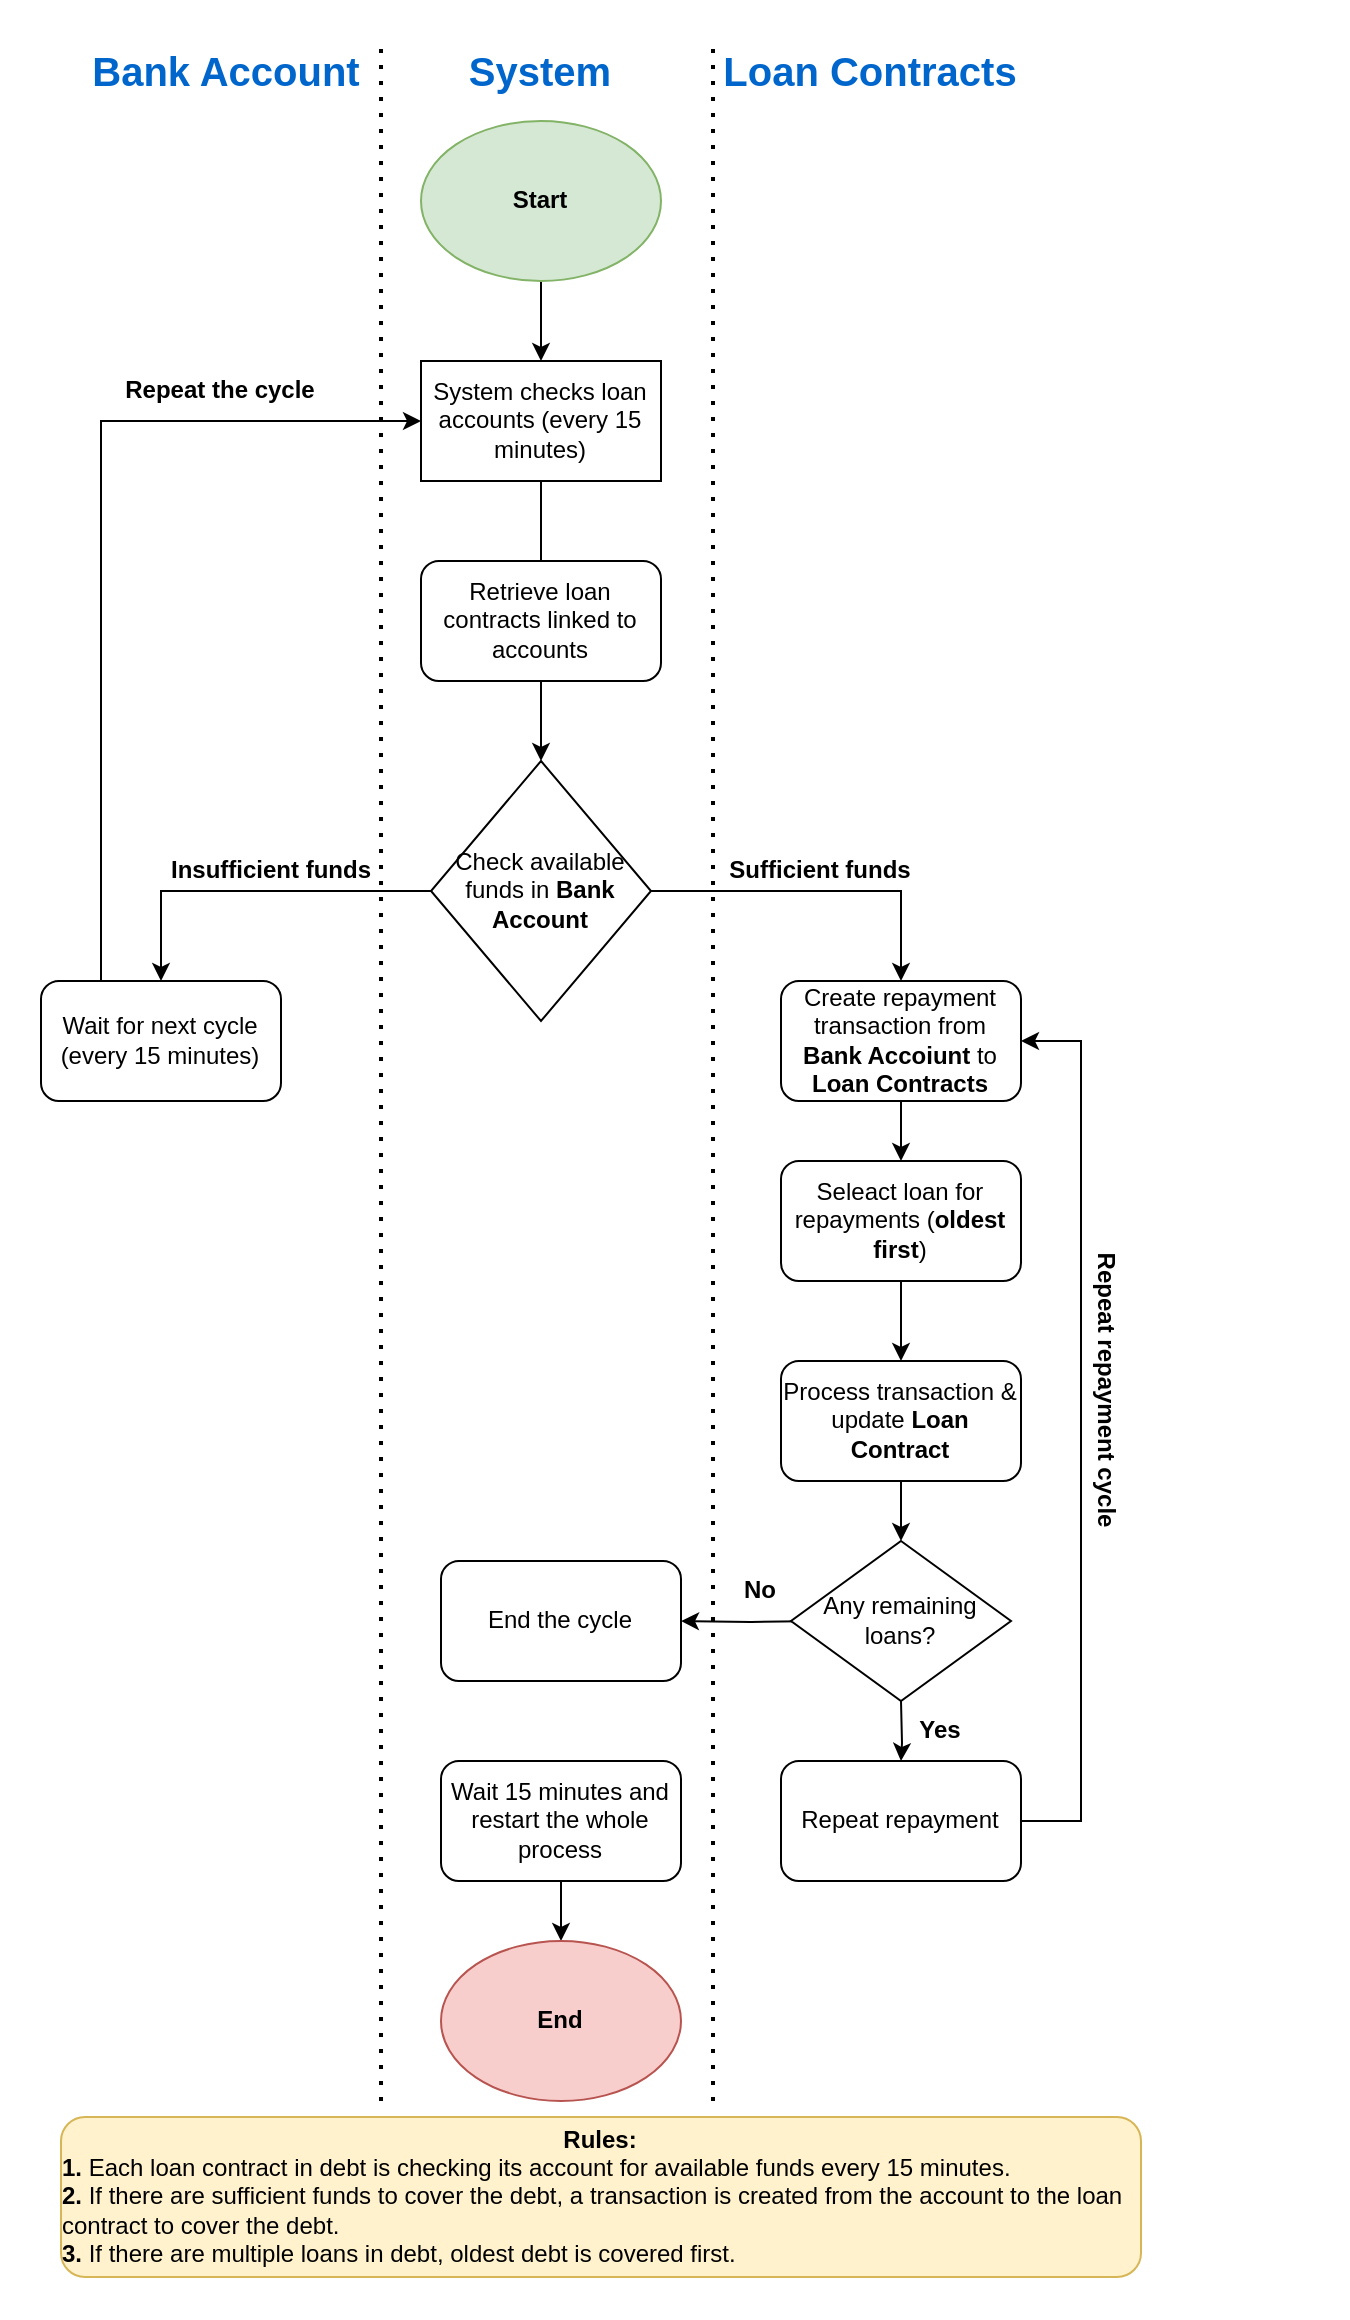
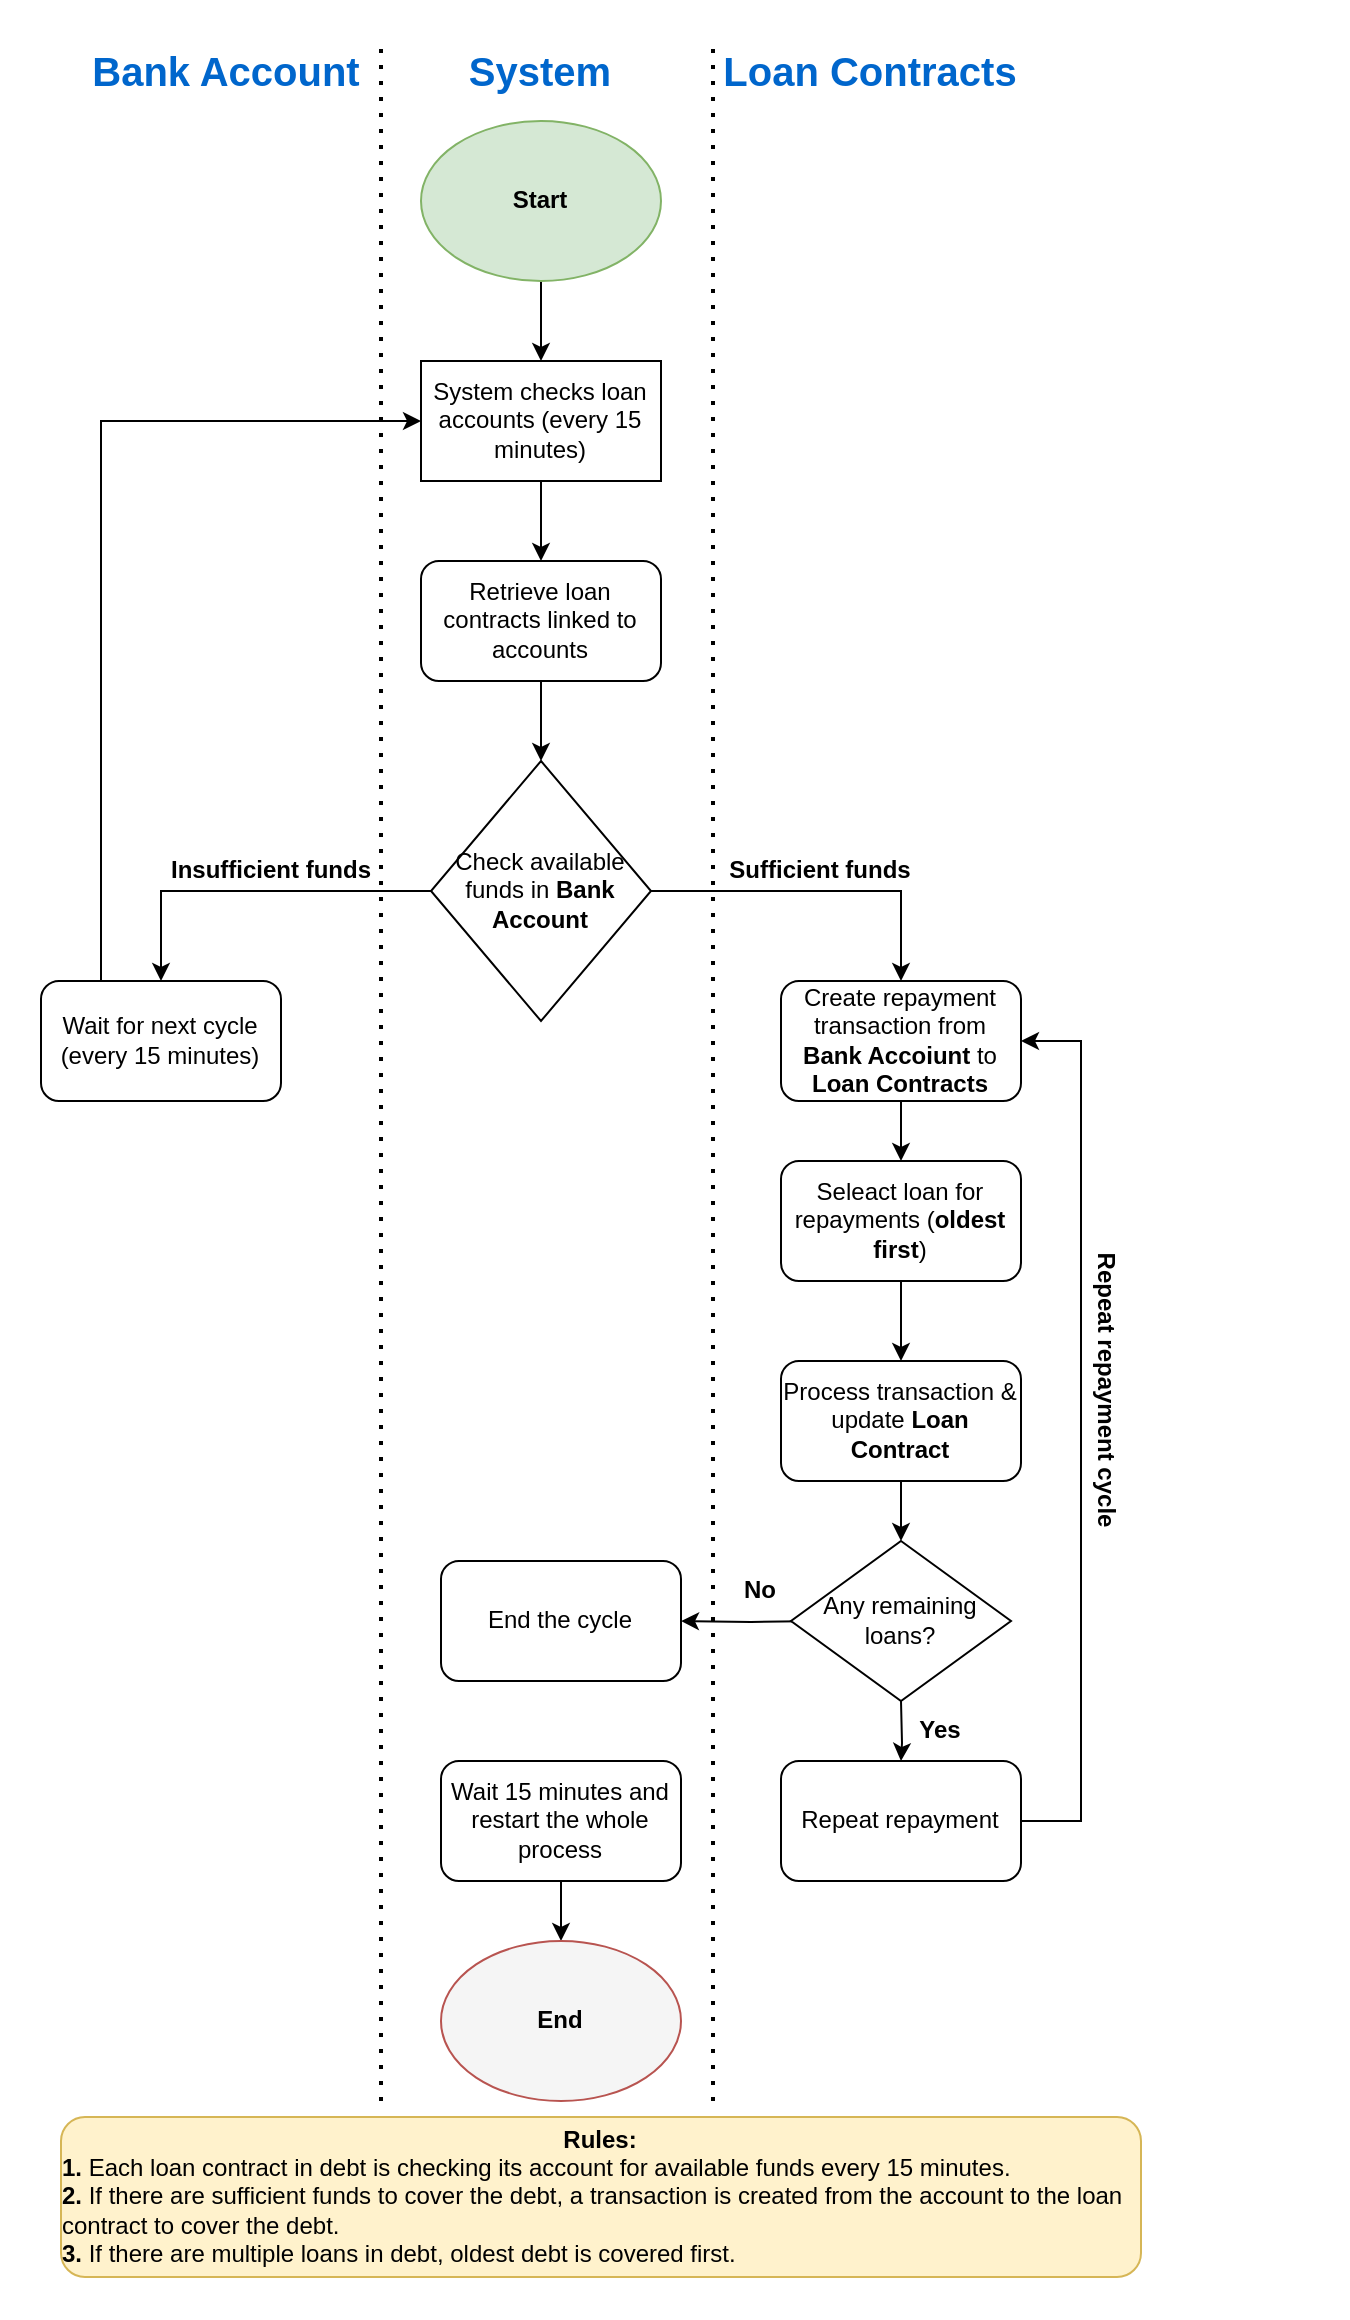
  <mxCell id="0" />
  <mxCell id="1" parent="0" />
  <mxCell id="2" value="" style="edgeStyle=orthogonalEdgeStyle;rounded=0;orthogonalLoop=1;jettySize=auto;html=1;" parent="1" source="3" target="5" edge="1"><mxGeometry relative="1" as="geometry" /></mxCell>
  <mxCell id="3" value="Start" style="ellipse;whiteSpace=wrap;html=1;fillColor=#d5e8d4;strokeColor=#82b366;fontStyle=1" parent="1" vertex="1"><mxGeometry x="210" y="60" width="120" height="80" as="geometry" /></mxCell>
- <mxCell id="4" value="" style="edgeStyle=orthogonalEdgeStyle;rounded=0;orthogonalLoop=1;jettySize=auto;html=1;endArrow=none;" parent="1" source="5" target="7" edge="1"><mxGeometry relative="1" as="geometry" /></mxCell>
+ <mxCell id="4" value="" style="edgeStyle=orthogonalEdgeStyle;rounded=0;orthogonalLoop=1;jettySize=auto;html=1;" parent="1" source="5" target="7" edge="1"><mxGeometry relative="1" as="geometry" /></mxCell>
  <mxCell id="5" value="&lt;span style=&quot;font-weight: normal;&quot;&gt;System checks loan accounts (every 15 minutes)&lt;/span&gt;" style="whiteSpace=wrap;html=1;fontStyle=1;rounded=0;" parent="1" vertex="1"><mxGeometry x="210" y="180" width="120" height="60" as="geometry" /></mxCell>
  <mxCell id="6" value="" style="edgeStyle=orthogonalEdgeStyle;rounded=0;orthogonalLoop=1;jettySize=auto;html=1;" parent="1" source="7" edge="1"><mxGeometry relative="1" as="geometry"><mxPoint x="270" y="380" as="targetPoint" /></mxGeometry></mxCell>
  <mxCell id="7" value="&lt;span style=&quot;font-weight: normal;&quot;&gt;Retrieve loan contracts linked to accounts&lt;/span&gt;" style="rounded=1;whiteSpace=wrap;html=1;fontStyle=1;" parent="1" vertex="1"><mxGeometry x="210" y="280" width="120" height="60" as="geometry" /></mxCell>
  <mxCell id="8" value="Wait for next cycle (every 15 minutes)" style="rounded=1;whiteSpace=wrap;html=1;" parent="1" vertex="1"><mxGeometry x="20" y="490" width="120" height="60" as="geometry" /></mxCell>
  <mxCell id="9" value="" style="edgeStyle=orthogonalEdgeStyle;rounded=0;orthogonalLoop=1;jettySize=auto;html=1;" parent="1" source="10" target="16" edge="1"><mxGeometry relative="1" as="geometry" /></mxCell>
  <mxCell id="10" value="Create repayment transaction from &lt;b&gt;Bank Accoiunt&lt;/b&gt; to &lt;b&gt;Loan Contracts&lt;/b&gt;" style="rounded=1;whiteSpace=wrap;html=1;" parent="1" vertex="1"><mxGeometry x="390" y="490" width="120" height="60" as="geometry" /></mxCell>
  <mxCell id="11" value="" style="endArrow=classic;html=1;rounded=0;entryX=0.5;entryY=0;entryDx=0;entryDy=0;exitX=0;exitY=0.5;exitDx=0;exitDy=0;" parent="1" target="8" edge="1" source="38"><mxGeometry width="50" height="50" relative="1" as="geometry"><mxPoint x="230" y="420" as="sourcePoint" /><mxPoint x="300" y="550" as="targetPoint" /><Array as="points"><mxPoint x="80" y="445" /></Array></mxGeometry></mxCell>
  <mxCell id="12" value="Insufficient funds" style="text;html=1;align=center;verticalAlign=middle;resizable=0;points=[];autosize=1;strokeColor=none;fillColor=none;fontStyle=1" parent="1" vertex="1"><mxGeometry x="80" y="420" width="110" height="30" as="geometry" /></mxCell>
  <mxCell id="13" value="" style="endArrow=classic;html=1;rounded=0;entryX=0.5;entryY=0;entryDx=0;entryDy=0;exitX=1;exitY=0.5;exitDx=0;exitDy=0;" parent="1" source="38" target="10" edge="1"><mxGeometry width="50" height="50" relative="1" as="geometry"><mxPoint x="310" y="420" as="sourcePoint" /><mxPoint x="320" y="550" as="targetPoint" /><Array as="points"><mxPoint x="450" y="445" /></Array></mxGeometry></mxCell>
  <mxCell id="14" value="Sufficient funds" style="text;html=1;align=center;verticalAlign=middle;whiteSpace=wrap;rounded=0;fontStyle=1" parent="1" vertex="1"><mxGeometry x="360" y="420" width="100" height="30" as="geometry" /></mxCell>
  <mxCell id="15" value="" style="edgeStyle=orthogonalEdgeStyle;rounded=0;orthogonalLoop=1;jettySize=auto;html=1;" parent="1" source="16" target="20" edge="1"><mxGeometry relative="1" as="geometry" /></mxCell>
  <mxCell id="16" value="Seleact loan for repayments (&lt;b&gt;oldest first&lt;/b&gt;)" style="rounded=1;whiteSpace=wrap;html=1;" parent="1" vertex="1"><mxGeometry x="390" y="580" width="120" height="60" as="geometry" /></mxCell>
  <mxCell id="17" value="" style="endArrow=none;dashed=1;html=1;dashPattern=1 3;strokeWidth=2;rounded=0;" parent="1" edge="1"><mxGeometry width="50" height="50" relative="1" as="geometry"><mxPoint x="356" y="1050" as="sourcePoint" /><mxPoint x="356" y="20" as="targetPoint" /></mxGeometry></mxCell>
  <mxCell id="18" value="" style="endArrow=none;dashed=1;html=1;dashPattern=1 3;strokeWidth=2;rounded=0;" parent="1" edge="1"><mxGeometry width="50" height="50" relative="1" as="geometry"><mxPoint x="190" y="1050" as="sourcePoint" /><mxPoint x="190" y="20" as="targetPoint" /></mxGeometry></mxCell>
  <mxCell id="19" value="" style="edgeStyle=orthogonalEdgeStyle;rounded=0;orthogonalLoop=1;jettySize=auto;html=1;entryX=0.5;entryY=0;entryDx=0;entryDy=0;" parent="1" source="20" edge="1"><mxGeometry relative="1" as="geometry"><mxPoint x="450" y="770" as="targetPoint" /></mxGeometry></mxCell>
  <mxCell id="20" value="Process transaction &amp;amp; update &lt;b&gt;Loan Contract&lt;/b&gt;" style="rounded=1;whiteSpace=wrap;html=1;" parent="1" vertex="1"><mxGeometry x="390" y="680" width="120" height="60" as="geometry" /></mxCell>
  <mxCell id="21" value="" style="edgeStyle=orthogonalEdgeStyle;rounded=0;orthogonalLoop=1;jettySize=auto;html=1;" parent="1" target="23" edge="1"><mxGeometry relative="1" as="geometry"><mxPoint x="410" y="810" as="sourcePoint" /></mxGeometry></mxCell>
  <mxCell id="22" value="" style="edgeStyle=orthogonalEdgeStyle;rounded=0;orthogonalLoop=1;jettySize=auto;html=1;" parent="1" target="28" edge="1"><mxGeometry relative="1" as="geometry"><mxPoint x="450" y="850" as="sourcePoint" /></mxGeometry></mxCell>
  <mxCell id="23" value="End the cycle" style="rounded=1;whiteSpace=wrap;html=1;" parent="1" vertex="1"><mxGeometry x="220" y="780" width="120" height="60" as="geometry" /></mxCell>
  <mxCell id="24" value="&lt;b&gt;No&lt;/b&gt;" style="text;html=1;align=center;verticalAlign=middle;whiteSpace=wrap;rounded=0;" parent="1" vertex="1"><mxGeometry x="350" y="780" width="60" height="30" as="geometry" /></mxCell>
  <mxCell id="25" value="" style="edgeStyle=orthogonalEdgeStyle;rounded=0;orthogonalLoop=1;jettySize=auto;html=1;" parent="1" source="26" target="27" edge="1"><mxGeometry relative="1" as="geometry" /></mxCell>
  <mxCell id="26" value="Wait 15 minutes and restart the whole process" style="rounded=1;whiteSpace=wrap;html=1;" parent="1" vertex="1"><mxGeometry x="220" y="880" width="120" height="60" as="geometry" /></mxCell>
- <mxCell id="27" value="End" style="ellipse;whiteSpace=wrap;html=1;fontStyle=1;fillColor=#f8cecc;strokeColor=#b85450;" parent="1" vertex="1"><mxGeometry x="220" y="970" width="120" height="80" as="geometry" /></mxCell>
+ <mxCell id="27" value="End" style="ellipse;whiteSpace=wrap;html=1;fontStyle=1;fillColor=#f5f5f5;strokeColor=#b85450;" parent="1" vertex="1"><mxGeometry x="220" y="970" width="120" height="80" as="geometry" /></mxCell>
  <mxCell id="28" value="Repeat repayment" style="rounded=1;whiteSpace=wrap;html=1;" parent="1" vertex="1"><mxGeometry x="390" y="880" width="120" height="60" as="geometry" /></mxCell>
  <mxCell id="29" value="&lt;b&gt;Yes&lt;/b&gt;" style="text;html=1;align=center;verticalAlign=middle;whiteSpace=wrap;rounded=0;" parent="1" vertex="1"><mxGeometry x="440" y="850" width="60" height="30" as="geometry" /></mxCell>
  <mxCell id="30" value="" style="endArrow=classic;html=1;rounded=0;exitX=0.25;exitY=0;exitDx=0;exitDy=0;entryX=0;entryY=0.5;entryDx=0;entryDy=0;" parent="1" source="8" target="5" edge="1"><mxGeometry width="50" height="50" relative="1" as="geometry"><mxPoint x="230" y="590" as="sourcePoint" /><mxPoint x="280" y="540" as="targetPoint" /><Array as="points"><mxPoint x="50" y="210" /></Array></mxGeometry></mxCell>
- <mxCell id="31" value="Repeat the cycle" style="text;html=1;align=center;verticalAlign=middle;whiteSpace=wrap;rounded=0;fontStyle=1" parent="1" vertex="1"><mxGeometry x="60" y="180" width="100" height="30" as="geometry" /></mxCell>
  <mxCell id="32" value="&lt;b&gt;&lt;font style=&quot;color: rgb(0, 102, 204); font-size: 20px;&quot;&gt;System&lt;/font&gt;&lt;/b&gt;" style="text;html=1;align=center;verticalAlign=middle;whiteSpace=wrap;rounded=0;" parent="1" vertex="1"><mxGeometry x="235" y="20" width="70" height="30" as="geometry" /></mxCell>
  <mxCell id="33" value="&lt;b&gt;&lt;font style=&quot;color: rgb(0, 102, 204); font-size: 20px;&quot;&gt;Bank Account&lt;/font&gt;&lt;/b&gt;" style="text;html=1;align=center;verticalAlign=middle;whiteSpace=wrap;rounded=0;" parent="1" vertex="1"><mxGeometry x="43" y="20" width="140" height="30" as="geometry" /></mxCell>
  <mxCell id="34" value="&lt;b&gt;&lt;font style=&quot;color: rgb(0, 102, 204); font-size: 20px;&quot;&gt;Loan Contracts&lt;/font&gt;&lt;/b&gt;" style="text;html=1;align=center;verticalAlign=middle;whiteSpace=wrap;rounded=0;" parent="1" vertex="1"><mxGeometry x="360" y="20" width="150" height="30" as="geometry" /></mxCell>
  <mxCell id="35" value="&lt;b&gt;Rules:&lt;/b&gt;&lt;br&gt;&lt;div style=&quot;text-align: left;&quot;&gt;&lt;span style=&quot;background-color: transparent; color: light-dark(rgb(0, 0, 0), rgb(255, 255, 255));&quot;&gt;&lt;b&gt;1.&lt;/b&gt; Each loan contract in debt is checking its account for available funds every 15 minutes.&lt;/span&gt;&lt;/div&gt;&lt;div style=&quot;text-align: left;&quot;&gt;&lt;span style=&quot;background-color: transparent; color: light-dark(rgb(0, 0, 0), rgb(255, 255, 255));&quot;&gt;&lt;b&gt;2.&lt;/b&gt;&amp;nbsp;If there are sufficient funds to cover the debt, a transaction is created from the account to the loan contract to cover the debt.&lt;br&gt;&lt;b&gt;3.&amp;nbsp;&lt;/b&gt;&lt;/span&gt;&lt;span style=&quot;background-color: transparent; text-align: center;&quot;&gt;If there are multiple loans in debt, oldest debt is covered first.&lt;/span&gt;&lt;/div&gt;" style="rounded=1;whiteSpace=wrap;html=1;fillColor=#fff2cc;strokeColor=#d6b656;" parent="1" vertex="1"><mxGeometry x="30" y="1058" width="540" height="80" as="geometry" /></mxCell>
  <mxCell id="36" value="" style="endArrow=classic;html=1;rounded=0;entryX=1;entryY=0.5;entryDx=0;entryDy=0;exitX=1;exitY=0.5;exitDx=0;exitDy=0;" parent="1" source="28" target="10" edge="1"><mxGeometry width="50" height="50" relative="1" as="geometry"><mxPoint x="530" y="940" as="sourcePoint" /><mxPoint x="290" y="610" as="targetPoint" /><Array as="points"><mxPoint x="540" y="910" /><mxPoint x="540" y="520" /></Array></mxGeometry></mxCell>
  <mxCell id="37" value="Repeat repayment cycle" style="text;html=1;align=center;verticalAlign=middle;whiteSpace=wrap;rounded=0;fontStyle=1;rotation=90;" parent="1" vertex="1"><mxGeometry x="453" y="680" width="200" height="30" as="geometry" /></mxCell>
  <mxCell id="38" value="Check available funds in&amp;nbsp;&lt;b&gt;Bank Account&lt;/b&gt;" style="rhombus;whiteSpace=wrap;html=1;" vertex="1" parent="1"><mxGeometry x="215" y="380" width="110" height="130" as="geometry" /></mxCell>
  <mxCell id="39" value="Any remaining loans?" style="rhombus;whiteSpace=wrap;html=1;" vertex="1" parent="1"><mxGeometry x="395" y="770" width="110" height="80" as="geometry" /></mxCell>
